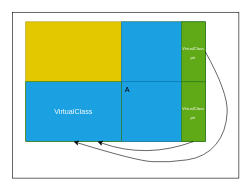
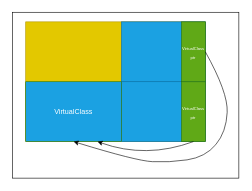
  <mxCell id="0" />
  <mxCell id="1" parent="0" />
  <mxCell id="2" value="" style="rounded=0;whiteSpace=wrap;html=1;fontSize=7;fillColor=none;" vertex="1" parent="1"><mxGeometry x="20" y="20" width="378" height="277" as="geometry" /></mxCell>
  <mxCell id="3" value="" style="rounded=0;whiteSpace=wrap;html=1;fillColor=#e3c800;strokeColor=#B09500;fontColor=#000000;" vertex="1" parent="1"><mxGeometry x="42" y="36" width="300" height="200" as="geometry" /></mxCell>
  <mxCell id="4" value="" style="group" vertex="1" connectable="0" parent="1"><mxGeometry x="202" y="136" width="140" height="100" as="geometry" /></mxCell>
  <mxCell id="5" value="" style="rounded=0;whiteSpace=wrap;html=1;strokeColor=#006EAF;fontColor=#ffffff;fillColor=#1ba1e2;" vertex="1" parent="4"><mxGeometry width="140.0" height="100.0" as="geometry" /></mxCell>
- <mxCell id="6" value="A" style="text;html=1;strokeColor=none;fillColor=none;align=center;verticalAlign=middle;whiteSpace=wrap;rounded=0;fontColor=#000000;" vertex="1" parent="4"><mxGeometry width="20.186" height="25.69" as="geometry" /></mxCell>
  <mxCell id="7" value="&lt;font style=&quot;font-size: 7px;&quot;&gt;VirtualClass&lt;br&gt;ptr&lt;br&gt;&lt;/font&gt;" style="rounded=0;whiteSpace=wrap;html=1;strokeColor=#2D7600;fontColor=#ffffff;fillColor=#60a917;" vertex="1" parent="4"><mxGeometry x="100.279" width="39.721" height="100" as="geometry" /></mxCell>
  <mxCell id="8" value="" style="group;fillColor=#1ba1e2;fontColor=#ffffff;strokeColor=#006EAF;" vertex="1" connectable="0" parent="1"><mxGeometry x="202" y="36" width="140" height="100" as="geometry" /></mxCell>
  <mxCell id="9" value="&lt;font style=&quot;font-size: 7px;&quot;&gt;VirtualClass&lt;br&gt;ptr&lt;br&gt;&lt;/font&gt;" style="rounded=0;whiteSpace=wrap;html=1;strokeColor=#2D7600;fontColor=#ffffff;fillColor=#60a917;" vertex="1" parent="8"><mxGeometry x="100.279" width="39.721" height="100" as="geometry" /></mxCell>
  <mxCell id="10" value="VirtualClass" style="rounded=0;whiteSpace=wrap;html=1;strokeColor=#2D7600;fontColor=#ffffff;fillColor=#1ba1e2;" vertex="1" parent="1"><mxGeometry x="42" y="136" width="160" height="100" as="geometry" /></mxCell>
  <mxCell id="11" value="" style="curved=1;endArrow=classic;html=1;strokeColor=#000000;fontSize=7;entryX=0.75;entryY=1;entryDx=0;entryDy=0;exitX=0.5;exitY=1;exitDx=0;exitDy=0;" edge="1" parent="1" source="7" target="10"><mxGeometry width="50" height="50" relative="1" as="geometry"><mxPoint x="210" y="324" as="sourcePoint" /><mxPoint x="260" y="274" as="targetPoint" /><Array as="points"><mxPoint x="243" y="265" /></Array></mxGeometry></mxCell>
  <mxCell id="12" value="" style="curved=1;endArrow=classic;html=1;strokeColor=#000000;fontSize=7;entryX=0.5;entryY=1;entryDx=0;entryDy=0;exitX=1;exitY=0.5;exitDx=0;exitDy=0;" edge="1" parent="1" source="9" target="10"><mxGeometry width="50" height="50" relative="1" as="geometry"><mxPoint x="437" y="226" as="sourcePoint" /><mxPoint x="111" y="266" as="targetPoint" /><Array as="points"><mxPoint x="380" y="154" /><mxPoint x="377" y="220" /><mxPoint x="342" y="262" /><mxPoint x="281" y="271" /><mxPoint x="226" y="268" /></Array></mxGeometry></mxCell>
